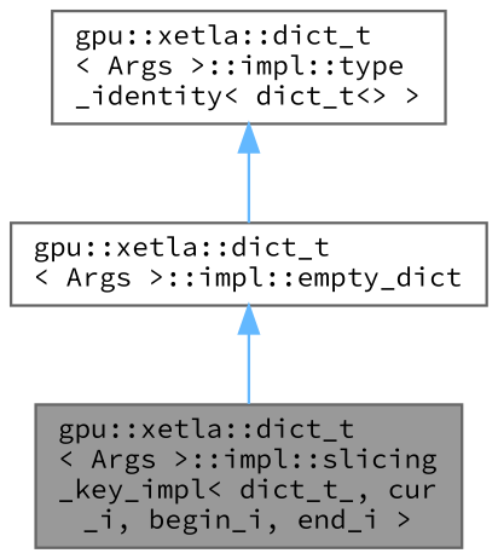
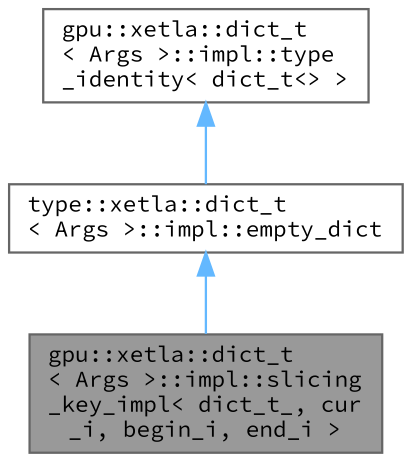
  digraph {
    fontname="Source Code Pro"
    node [color=gray40 fillcolor=white fontname="Source Code Pro" fontsize=10 shape=box style=filled]
    edge [color=steelblue1 dir=back fontname="Source Code Pro" fontsize=10 labelfontname=Helvetica labelfontsize=10 style=solid]
    n1 [fillcolor=grey60 fontcolor=black height=0.2 label="gpu::xetla::dict_t\l\< Args \>::impl::slicing\l_key_impl\< dict_t_, cur\l_i, begin_i, end_i \>" width=0.4]
-   n2 [height=0.2 label="gpu::xetla::dict_t\l\< Args \>::impl::empty_dict" width=0.4]
+   n2 [height=0.2 label="type::xetla::dict_t\l\< Args \>::impl::empty_dict" width=0.4]
    n3 [height=0.2 label="gpu::xetla::dict_t\l\< Args \>::impl::type\l_identity\< dict_t\<\> \>" width=0.4]
    n2 -> n1
    n3 -> n2
  }
